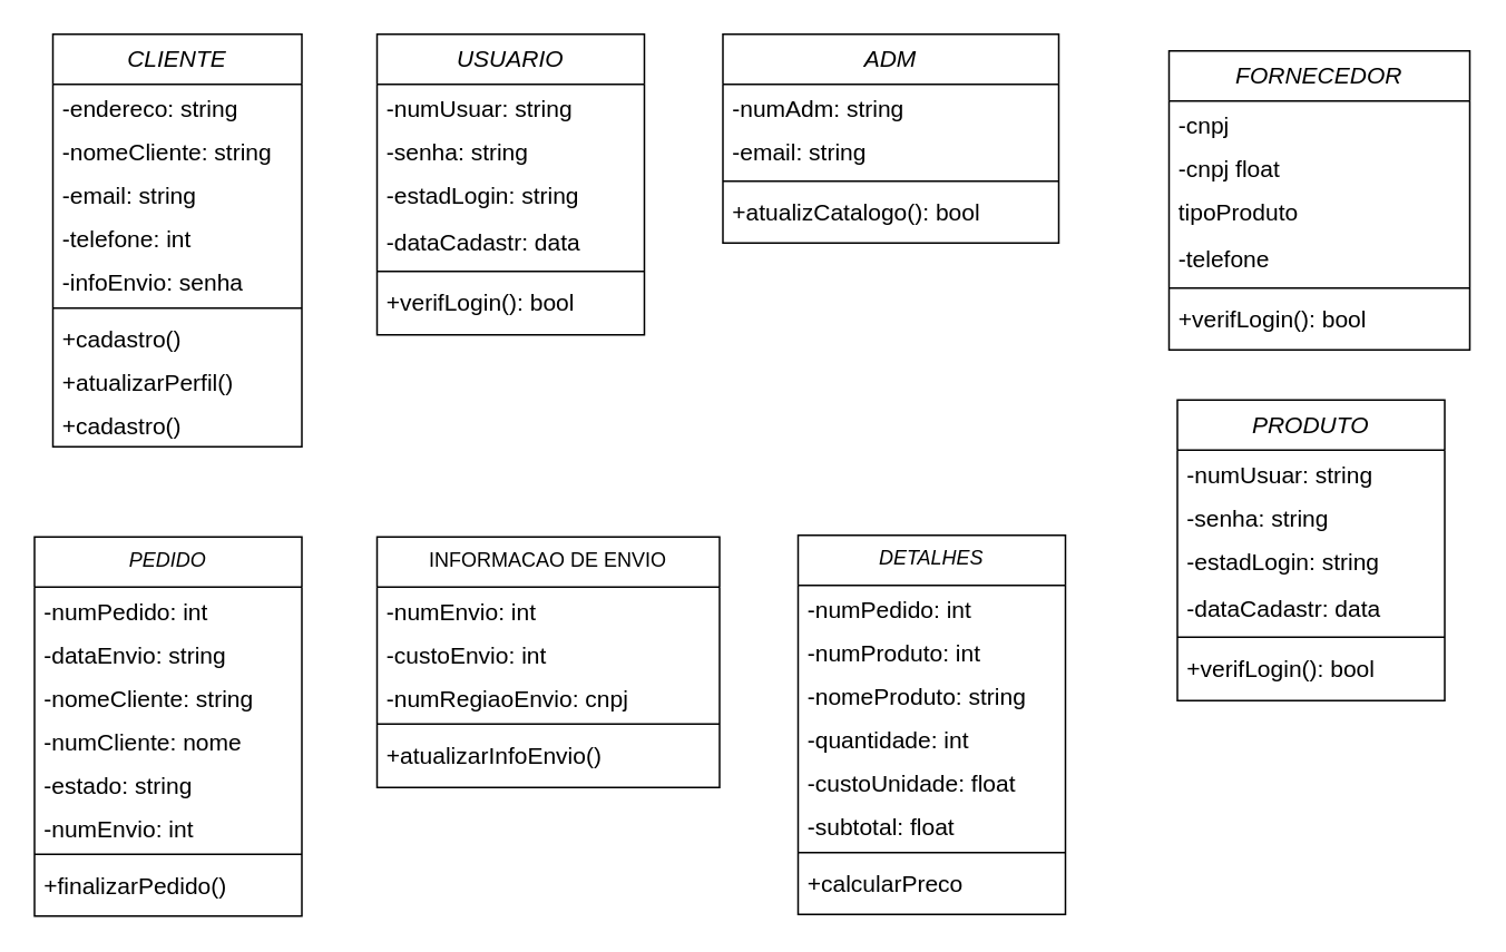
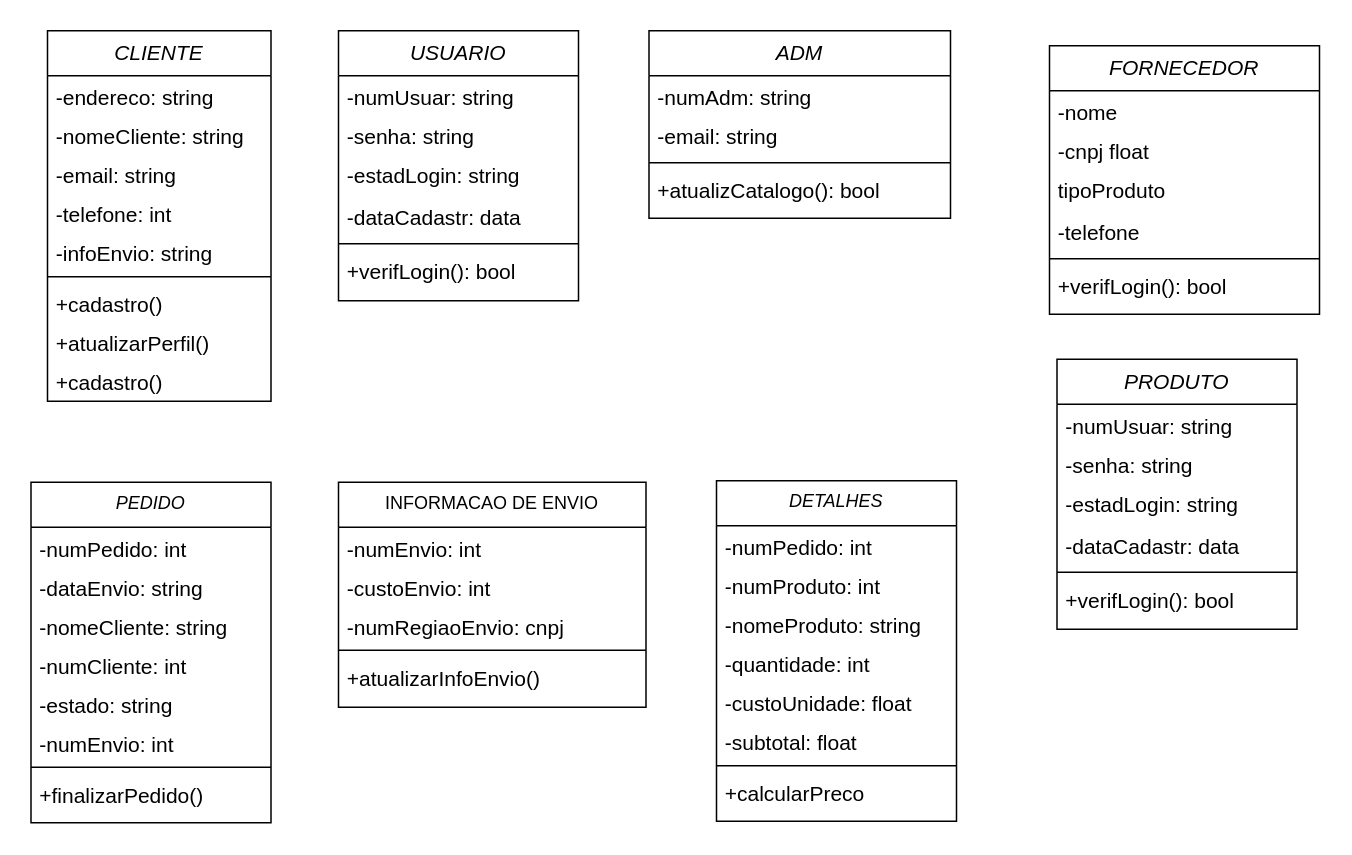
  <mxCell id="0" />
  <mxCell id="1" parent="0" />
  <mxCell id="2" value="CLIENTE&#10;" style="swimlane;fontStyle=2;align=center;verticalAlign=top;childLayout=stackLayout;horizontal=1;startSize=30;horizontalStack=0;resizeParent=1;resizeLast=0;collapsible=1;marginBottom=0;rounded=0;shadow=0;strokeWidth=1;fontSize=14;" parent="1" vertex="1"><mxGeometry x="31" y="20" width="149" height="247" as="geometry"><mxRectangle x="203" y="120" width="160" height="26" as="alternateBounds" /></mxGeometry></mxCell>
  <mxCell id="3" value="-endereco: string&#10;" style="text;align=left;verticalAlign=top;spacingLeft=4;spacingRight=4;overflow=hidden;rotatable=0;points=[[0,0.5],[1,0.5]];portConstraint=eastwest;shadow=0;glass=0;fontSize=14;" vertex="1" parent="2"><mxGeometry y="30" width="149" height="26" as="geometry" /></mxCell>
  <mxCell id="4" value="-nomeCliente: string" style="text;align=left;verticalAlign=top;spacingLeft=4;spacingRight=4;overflow=hidden;rotatable=0;points=[[0,0.5],[1,0.5]];portConstraint=eastwest;shadow=0;glass=0;fontSize=14;" parent="2" vertex="1"><mxGeometry y="56" width="149" height="26" as="geometry" /></mxCell>
  <mxCell id="5" value="-email: string" style="text;align=left;verticalAlign=top;spacingLeft=4;spacingRight=4;overflow=hidden;rotatable=0;points=[[0,0.5],[1,0.5]];portConstraint=eastwest;shadow=0;glass=0;fontSize=14;" vertex="1" parent="2"><mxGeometry y="82" width="149" height="26" as="geometry" /></mxCell>
  <mxCell id="6" value="-telefone: int&#10;" style="text;align=left;verticalAlign=top;spacingLeft=4;spacingRight=4;overflow=hidden;rotatable=0;points=[[0,0.5],[1,0.5]];portConstraint=eastwest;shadow=0;glass=0;fontSize=14;" vertex="1" parent="2"><mxGeometry y="108" width="149" height="26" as="geometry" /></mxCell>
- <mxCell id="7" value="-infoEnvio: senha" style="text;align=left;verticalAlign=top;spacingLeft=4;spacingRight=4;overflow=hidden;rotatable=0;points=[[0,0.5],[1,0.5]];portConstraint=eastwest;shadow=0;glass=0;fontSize=14;" vertex="1" parent="2"><mxGeometry y="134" width="149" height="26" as="geometry" /></mxCell>
+ <mxCell id="7" value="-infoEnvio: string" style="text;align=left;verticalAlign=top;spacingLeft=4;spacingRight=4;overflow=hidden;rotatable=0;points=[[0,0.5],[1,0.5]];portConstraint=eastwest;shadow=0;glass=0;fontSize=14;" vertex="1" parent="2"><mxGeometry y="134" width="149" height="26" as="geometry" /></mxCell>
  <mxCell id="8" value="" style="line;html=1;strokeWidth=1;align=left;verticalAlign=middle;spacingTop=-1;spacingLeft=3;spacingRight=3;rotatable=0;labelPosition=right;points=[];portConstraint=eastwest;fontSize=14;" parent="2" vertex="1"><mxGeometry y="160" width="149" height="8" as="geometry" /></mxCell>
  <mxCell id="9" value="+cadastro()" style="text;align=left;verticalAlign=top;spacingLeft=4;spacingRight=4;overflow=hidden;rotatable=0;points=[[0,0.5],[1,0.5]];portConstraint=eastwest;shadow=0;glass=0;fontSize=14;" vertex="1" parent="2"><mxGeometry y="168" width="149" height="26" as="geometry" /></mxCell>
  <mxCell id="10" value="+atualizarPerfil()" style="text;align=left;verticalAlign=top;spacingLeft=4;spacingRight=4;overflow=hidden;rotatable=0;points=[[0,0.5],[1,0.5]];portConstraint=eastwest;shadow=0;glass=0;fontSize=14;" vertex="1" parent="2"><mxGeometry y="194" width="149" height="26" as="geometry" /></mxCell>
  <mxCell id="11" value="+cadastro()" style="text;align=left;verticalAlign=top;spacingLeft=4;spacingRight=4;overflow=hidden;rotatable=0;points=[[0,0.5],[1,0.5]];portConstraint=eastwest;shadow=0;glass=0;fontSize=14;" vertex="1" parent="2"><mxGeometry y="220" width="149" height="26" as="geometry" /></mxCell>
  <mxCell id="12" value="USUARIO" style="swimlane;fontStyle=2;align=center;verticalAlign=top;childLayout=stackLayout;horizontal=1;startSize=30;horizontalStack=0;resizeParent=1;resizeLast=0;collapsible=1;marginBottom=0;rounded=0;shadow=0;strokeWidth=1;fontSize=14;" vertex="1" parent="1"><mxGeometry x="225" y="20" width="160" height="180" as="geometry"><mxRectangle x="203" y="120" width="160" height="26" as="alternateBounds" /></mxGeometry></mxCell>
  <mxCell id="13" value="-numUsuar: string" style="text;align=left;verticalAlign=top;spacingLeft=4;spacingRight=4;overflow=hidden;rotatable=0;points=[[0,0.5],[1,0.5]];portConstraint=eastwest;shadow=0;glass=0;fontSize=14;" vertex="1" parent="12"><mxGeometry y="30" width="160" height="26" as="geometry" /></mxCell>
  <mxCell id="14" value="-senha: string" style="text;align=left;verticalAlign=top;spacingLeft=4;spacingRight=4;overflow=hidden;rotatable=0;points=[[0,0.5],[1,0.5]];portConstraint=eastwest;shadow=0;glass=0;fontSize=14;" vertex="1" parent="12"><mxGeometry y="56" width="160" height="26" as="geometry" /></mxCell>
  <mxCell id="15" value="-estadLogin: string" style="text;align=left;verticalAlign=top;spacingLeft=4;spacingRight=4;overflow=hidden;rotatable=0;points=[[0,0.5],[1,0.5]];portConstraint=eastwest;shadow=0;glass=0;fontSize=14;" vertex="1" parent="12"><mxGeometry y="82" width="160" height="28" as="geometry" /></mxCell>
  <mxCell id="16" value="-dataCadastr: data" style="text;align=left;verticalAlign=top;spacingLeft=4;spacingRight=4;overflow=hidden;rotatable=0;points=[[0,0.5],[1,0.5]];portConstraint=eastwest;shadow=0;glass=0;fontSize=14;" vertex="1" parent="12"><mxGeometry y="110" width="160" height="28" as="geometry" /></mxCell>
  <mxCell id="17" value="" style="line;html=1;strokeWidth=1;align=left;verticalAlign=middle;spacingTop=-1;spacingLeft=3;spacingRight=3;rotatable=0;labelPosition=right;points=[];portConstraint=eastwest;fontSize=14;" vertex="1" parent="12"><mxGeometry y="138" width="160" height="8" as="geometry" /></mxCell>
  <mxCell id="18" value="+verifLogin(): bool" style="text;align=left;verticalAlign=top;spacingLeft=4;spacingRight=4;overflow=hidden;rotatable=0;points=[[0,0.5],[1,0.5]];portConstraint=eastwest;shadow=0;glass=0;fontSize=14;" vertex="1" parent="12"><mxGeometry y="146" width="160" height="26" as="geometry" /></mxCell>
  <mxCell id="19" value="ADM" style="swimlane;fontStyle=2;align=center;verticalAlign=top;childLayout=stackLayout;horizontal=1;startSize=30;horizontalStack=0;resizeParent=1;resizeLast=0;collapsible=1;marginBottom=0;rounded=0;shadow=0;strokeWidth=1;fontSize=14;" vertex="1" parent="1"><mxGeometry x="432" y="20" width="201" height="125" as="geometry"><mxRectangle x="203" y="120" width="160" height="26" as="alternateBounds" /></mxGeometry></mxCell>
  <mxCell id="20" value="-numAdm: string" style="text;align=left;verticalAlign=top;spacingLeft=4;spacingRight=4;overflow=hidden;rotatable=0;points=[[0,0.5],[1,0.5]];portConstraint=eastwest;shadow=0;glass=0;fontSize=14;" vertex="1" parent="19"><mxGeometry y="30" width="201" height="26" as="geometry" /></mxCell>
  <mxCell id="21" value="-email: string   " style="text;align=left;verticalAlign=top;spacingLeft=4;spacingRight=4;overflow=hidden;rotatable=0;points=[[0,0.5],[1,0.5]];portConstraint=eastwest;shadow=0;glass=0;fontSize=14;" vertex="1" parent="19"><mxGeometry y="56" width="201" height="28" as="geometry" /></mxCell>
  <mxCell id="22" value="" style="line;html=1;strokeWidth=1;align=left;verticalAlign=middle;spacingTop=-1;spacingLeft=3;spacingRight=3;rotatable=0;labelPosition=right;points=[];portConstraint=eastwest;fontSize=14;" vertex="1" parent="19"><mxGeometry y="84" width="201" height="8" as="geometry" /></mxCell>
  <mxCell id="23" value="+atualizCatalogo(): bool" style="text;align=left;verticalAlign=top;spacingLeft=4;spacingRight=4;overflow=hidden;rotatable=0;points=[[0,0.5],[1,0.5]];portConstraint=eastwest;shadow=0;glass=0;fontSize=14;" vertex="1" parent="19"><mxGeometry y="92" width="201" height="26" as="geometry" /></mxCell>
  <mxCell id="24" value="PEDIDO" style="swimlane;fontStyle=2;align=center;verticalAlign=top;childLayout=stackLayout;horizontal=1;startSize=30;horizontalStack=0;resizeParent=1;resizeLast=0;collapsible=1;marginBottom=0;rounded=0;shadow=0;strokeWidth=1;" vertex="1" parent="1"><mxGeometry x="20" y="321" width="160" height="227" as="geometry"><mxRectangle x="203" y="120" width="160" height="26" as="alternateBounds" /></mxGeometry></mxCell>
  <mxCell id="25" value="-numPedido: int" style="text;align=left;verticalAlign=top;spacingLeft=4;spacingRight=4;overflow=hidden;rotatable=0;points=[[0,0.5],[1,0.5]];portConstraint=eastwest;shadow=0;glass=0;fontSize=14;" vertex="1" parent="24"><mxGeometry y="30" width="160" height="26" as="geometry" /></mxCell>
  <mxCell id="26" value="-dataEnvio: string" style="text;align=left;verticalAlign=top;spacingLeft=4;spacingRight=4;overflow=hidden;rotatable=0;points=[[0,0.5],[1,0.5]];portConstraint=eastwest;shadow=0;glass=0;fontSize=14;" vertex="1" parent="24"><mxGeometry y="56" width="160" height="26" as="geometry" /></mxCell>
  <mxCell id="27" value="-nomeCliente: string" style="text;align=left;verticalAlign=top;spacingLeft=4;spacingRight=4;overflow=hidden;rotatable=0;points=[[0,0.5],[1,0.5]];portConstraint=eastwest;shadow=0;glass=0;fontSize=14;" vertex="1" parent="24"><mxGeometry y="82" width="160" height="26" as="geometry" /></mxCell>
- <mxCell id="28" value="-numCliente: nome" style="text;align=left;verticalAlign=top;spacingLeft=4;spacingRight=4;overflow=hidden;rotatable=0;points=[[0,0.5],[1,0.5]];portConstraint=eastwest;shadow=0;glass=0;fontSize=14;" vertex="1" parent="24"><mxGeometry y="108" width="160" height="26" as="geometry" /></mxCell>
+ <mxCell id="28" value="-numCliente: int" style="text;align=left;verticalAlign=top;spacingLeft=4;spacingRight=4;overflow=hidden;rotatable=0;points=[[0,0.5],[1,0.5]];portConstraint=eastwest;shadow=0;glass=0;fontSize=14;" vertex="1" parent="24"><mxGeometry y="108" width="160" height="26" as="geometry" /></mxCell>
  <mxCell id="29" value="-estado: string" style="text;align=left;verticalAlign=top;spacingLeft=4;spacingRight=4;overflow=hidden;rotatable=0;points=[[0,0.5],[1,0.5]];portConstraint=eastwest;shadow=0;glass=0;fontSize=14;" vertex="1" parent="24"><mxGeometry y="134" width="160" height="26" as="geometry" /></mxCell>
  <mxCell id="30" value="-numEnvio: int" style="text;align=left;verticalAlign=top;spacingLeft=4;spacingRight=4;overflow=hidden;rotatable=0;points=[[0,0.5],[1,0.5]];portConstraint=eastwest;shadow=0;glass=0;fontSize=14;" vertex="1" parent="24"><mxGeometry y="160" width="160" height="26" as="geometry" /></mxCell>
  <mxCell id="31" value="" style="line;html=1;strokeWidth=1;align=left;verticalAlign=middle;spacingTop=-1;spacingLeft=3;spacingRight=3;rotatable=0;labelPosition=right;points=[];portConstraint=eastwest;fontSize=14;" vertex="1" parent="24"><mxGeometry y="186" width="160" height="8" as="geometry" /></mxCell>
  <mxCell id="32" value="+finalizarPedido()" style="text;align=left;verticalAlign=top;spacingLeft=4;spacingRight=4;overflow=hidden;rotatable=0;points=[[0,0.5],[1,0.5]];portConstraint=eastwest;shadow=0;glass=0;fontSize=14;" vertex="1" parent="24"><mxGeometry y="194" width="160" height="26" as="geometry" /></mxCell>
  <mxCell id="33" value="FORNECEDOR" style="swimlane;fontStyle=2;align=center;verticalAlign=top;childLayout=stackLayout;horizontal=1;startSize=30;horizontalStack=0;resizeParent=1;resizeLast=0;collapsible=1;marginBottom=0;rounded=0;shadow=0;strokeWidth=1;fontSize=14;" vertex="1" parent="1"><mxGeometry x="699" y="30" width="180" height="179" as="geometry"><mxRectangle x="203" y="120" width="160" height="26" as="alternateBounds" /></mxGeometry></mxCell>
- <mxCell id="34" value="-cnpj" style="text;align=left;verticalAlign=top;spacingLeft=4;spacingRight=4;overflow=hidden;rotatable=0;points=[[0,0.5],[1,0.5]];portConstraint=eastwest;shadow=0;glass=0;fontSize=14;" vertex="1" parent="33"><mxGeometry y="30" width="180" height="26" as="geometry" /></mxCell>
+ <mxCell id="34" value="-nome" style="text;align=left;verticalAlign=top;spacingLeft=4;spacingRight=4;overflow=hidden;rotatable=0;points=[[0,0.5],[1,0.5]];portConstraint=eastwest;shadow=0;glass=0;fontSize=14;" vertex="1" parent="33"><mxGeometry y="30" width="180" height="26" as="geometry" /></mxCell>
  <mxCell id="35" value="-cnpj float" style="text;align=left;verticalAlign=top;spacingLeft=4;spacingRight=4;overflow=hidden;rotatable=0;points=[[0,0.5],[1,0.5]];portConstraint=eastwest;shadow=0;glass=0;fontSize=14;" vertex="1" parent="33"><mxGeometry y="56" width="180" height="26" as="geometry" /></mxCell>
  <mxCell id="36" value="tipoProduto" style="text;align=left;verticalAlign=top;spacingLeft=4;spacingRight=4;overflow=hidden;rotatable=0;points=[[0,0.5],[1,0.5]];portConstraint=eastwest;shadow=0;glass=0;fontSize=14;" vertex="1" parent="33"><mxGeometry y="82" width="180" height="28" as="geometry" /></mxCell>
  <mxCell id="37" value="-telefone" style="text;align=left;verticalAlign=top;spacingLeft=4;spacingRight=4;overflow=hidden;rotatable=0;points=[[0,0.5],[1,0.5]];portConstraint=eastwest;shadow=0;glass=0;fontSize=14;" vertex="1" parent="33"><mxGeometry y="110" width="180" height="28" as="geometry" /></mxCell>
  <mxCell id="38" value="" style="line;html=1;strokeWidth=1;align=left;verticalAlign=middle;spacingTop=-1;spacingLeft=3;spacingRight=3;rotatable=0;labelPosition=right;points=[];portConstraint=eastwest;fontSize=14;" vertex="1" parent="33"><mxGeometry y="138" width="180" height="8" as="geometry" /></mxCell>
  <mxCell id="39" value="+verifLogin(): bool" style="text;align=left;verticalAlign=top;spacingLeft=4;spacingRight=4;overflow=hidden;rotatable=0;points=[[0,0.5],[1,0.5]];portConstraint=eastwest;shadow=0;glass=0;fontSize=14;" vertex="1" parent="33"><mxGeometry y="146" width="180" height="26" as="geometry" /></mxCell>
  <mxCell id="40" value="INFORMACAO DE ENVIO" style="swimlane;fontStyle=0;align=center;verticalAlign=top;childLayout=stackLayout;horizontal=1;startSize=30;horizontalStack=0;resizeParent=1;resizeLast=0;collapsible=1;marginBottom=0;rounded=0;shadow=0;strokeWidth=1;" vertex="1" parent="1"><mxGeometry x="225" y="321" width="205" height="150" as="geometry"><mxRectangle x="203" y="120" width="160" height="26" as="alternateBounds" /></mxGeometry></mxCell>
  <mxCell id="41" value="-numEnvio: int" style="text;align=left;verticalAlign=top;spacingLeft=4;spacingRight=4;overflow=hidden;rotatable=0;points=[[0,0.5],[1,0.5]];portConstraint=eastwest;shadow=0;glass=0;fontSize=14;" vertex="1" parent="40"><mxGeometry y="30" width="205" height="26" as="geometry" /></mxCell>
  <mxCell id="42" value="-custoEnvio: int" style="text;align=left;verticalAlign=top;spacingLeft=4;spacingRight=4;overflow=hidden;rotatable=0;points=[[0,0.5],[1,0.5]];portConstraint=eastwest;shadow=0;glass=0;fontSize=14;" vertex="1" parent="40"><mxGeometry y="56" width="205" height="26" as="geometry" /></mxCell>
  <mxCell id="43" value="-numRegiaoEnvio: cnpj" style="text;align=left;verticalAlign=top;spacingLeft=4;spacingRight=4;overflow=hidden;rotatable=0;points=[[0,0.5],[1,0.5]];portConstraint=eastwest;shadow=0;glass=0;fontSize=14;" vertex="1" parent="40"><mxGeometry y="82" width="205" height="26" as="geometry" /></mxCell>
  <mxCell id="44" value="" style="line;html=1;strokeWidth=1;align=left;verticalAlign=middle;spacingTop=-1;spacingLeft=3;spacingRight=3;rotatable=0;labelPosition=right;points=[];portConstraint=eastwest;fontSize=14;" vertex="1" parent="40"><mxGeometry y="108" width="205" height="8" as="geometry" /></mxCell>
  <mxCell id="45" value="+atualizarInfoEnvio()" style="text;align=left;verticalAlign=top;spacingLeft=4;spacingRight=4;overflow=hidden;rotatable=0;points=[[0,0.5],[1,0.5]];portConstraint=eastwest;shadow=0;glass=0;fontSize=14;" vertex="1" parent="40"><mxGeometry y="116" width="205" height="26" as="geometry" /></mxCell>
  <mxCell id="46" value="DETALHES" style="swimlane;fontStyle=2;align=center;verticalAlign=top;childLayout=stackLayout;horizontal=1;startSize=30;horizontalStack=0;resizeParent=1;resizeLast=0;collapsible=1;marginBottom=0;rounded=0;shadow=0;strokeWidth=1;" vertex="1" parent="1"><mxGeometry x="477" y="320" width="160" height="227" as="geometry"><mxRectangle x="203" y="120" width="160" height="26" as="alternateBounds" /></mxGeometry></mxCell>
  <mxCell id="47" value="-numPedido: int" style="text;align=left;verticalAlign=top;spacingLeft=4;spacingRight=4;overflow=hidden;rotatable=0;points=[[0,0.5],[1,0.5]];portConstraint=eastwest;shadow=0;glass=0;fontSize=14;" vertex="1" parent="46"><mxGeometry y="30" width="160" height="26" as="geometry" /></mxCell>
  <mxCell id="48" value="-numProduto: int" style="text;align=left;verticalAlign=top;spacingLeft=4;spacingRight=4;overflow=hidden;rotatable=0;points=[[0,0.5],[1,0.5]];portConstraint=eastwest;shadow=0;glass=0;fontSize=14;" vertex="1" parent="46"><mxGeometry y="56" width="160" height="26" as="geometry" /></mxCell>
  <mxCell id="49" value="-nomeProduto: string" style="text;align=left;verticalAlign=top;spacingLeft=4;spacingRight=4;overflow=hidden;rotatable=0;points=[[0,0.5],[1,0.5]];portConstraint=eastwest;shadow=0;glass=0;fontSize=14;" vertex="1" parent="46"><mxGeometry y="82" width="160" height="26" as="geometry" /></mxCell>
  <mxCell id="50" value="-quantidade: int" style="text;align=left;verticalAlign=top;spacingLeft=4;spacingRight=4;overflow=hidden;rotatable=0;points=[[0,0.5],[1,0.5]];portConstraint=eastwest;shadow=0;glass=0;fontSize=14;" vertex="1" parent="46"><mxGeometry y="108" width="160" height="26" as="geometry" /></mxCell>
  <mxCell id="51" value="-custoUnidade: float" style="text;align=left;verticalAlign=top;spacingLeft=4;spacingRight=4;overflow=hidden;rotatable=0;points=[[0,0.5],[1,0.5]];portConstraint=eastwest;shadow=0;glass=0;fontSize=14;" vertex="1" parent="46"><mxGeometry y="134" width="160" height="26" as="geometry" /></mxCell>
  <mxCell id="52" value="-subtotal: float" style="text;align=left;verticalAlign=top;spacingLeft=4;spacingRight=4;overflow=hidden;rotatable=0;points=[[0,0.5],[1,0.5]];portConstraint=eastwest;shadow=0;glass=0;fontSize=14;" vertex="1" parent="46"><mxGeometry y="160" width="160" height="26" as="geometry" /></mxCell>
  <mxCell id="53" value="" style="line;html=1;strokeWidth=1;align=left;verticalAlign=middle;spacingTop=-1;spacingLeft=3;spacingRight=3;rotatable=0;labelPosition=right;points=[];portConstraint=eastwest;fontSize=14;" vertex="1" parent="46"><mxGeometry y="186" width="160" height="8" as="geometry" /></mxCell>
  <mxCell id="54" value="+calcularPreco" style="text;align=left;verticalAlign=top;spacingLeft=4;spacingRight=4;overflow=hidden;rotatable=0;points=[[0,0.5],[1,0.5]];portConstraint=eastwest;shadow=0;glass=0;fontSize=14;" vertex="1" parent="46"><mxGeometry y="194" width="160" height="26" as="geometry" /></mxCell>
  <mxCell id="55" value="PRODUTO" style="swimlane;fontStyle=2;align=center;verticalAlign=top;childLayout=stackLayout;horizontal=1;startSize=30;horizontalStack=0;resizeParent=1;resizeLast=0;collapsible=1;marginBottom=0;rounded=0;shadow=0;strokeWidth=1;fontSize=14;" vertex="1" parent="1"><mxGeometry x="704" y="239" width="160" height="180" as="geometry"><mxRectangle x="203" y="120" width="160" height="26" as="alternateBounds" /></mxGeometry></mxCell>
  <mxCell id="56" value="-numUsuar: string" style="text;align=left;verticalAlign=top;spacingLeft=4;spacingRight=4;overflow=hidden;rotatable=0;points=[[0,0.5],[1,0.5]];portConstraint=eastwest;shadow=0;glass=0;fontSize=14;" vertex="1" parent="55"><mxGeometry y="30" width="160" height="26" as="geometry" /></mxCell>
  <mxCell id="57" value="-senha: string" style="text;align=left;verticalAlign=top;spacingLeft=4;spacingRight=4;overflow=hidden;rotatable=0;points=[[0,0.5],[1,0.5]];portConstraint=eastwest;shadow=0;glass=0;fontSize=14;" vertex="1" parent="55"><mxGeometry y="56" width="160" height="26" as="geometry" /></mxCell>
  <mxCell id="58" value="-estadLogin: string" style="text;align=left;verticalAlign=top;spacingLeft=4;spacingRight=4;overflow=hidden;rotatable=0;points=[[0,0.5],[1,0.5]];portConstraint=eastwest;shadow=0;glass=0;fontSize=14;" vertex="1" parent="55"><mxGeometry y="82" width="160" height="28" as="geometry" /></mxCell>
  <mxCell id="59" value="-dataCadastr: data" style="text;align=left;verticalAlign=top;spacingLeft=4;spacingRight=4;overflow=hidden;rotatable=0;points=[[0,0.5],[1,0.5]];portConstraint=eastwest;shadow=0;glass=0;fontSize=14;" vertex="1" parent="55"><mxGeometry y="110" width="160" height="28" as="geometry" /></mxCell>
  <mxCell id="60" value="" style="line;html=1;strokeWidth=1;align=left;verticalAlign=middle;spacingTop=-1;spacingLeft=3;spacingRight=3;rotatable=0;labelPosition=right;points=[];portConstraint=eastwest;fontSize=14;" vertex="1" parent="55"><mxGeometry y="138" width="160" height="8" as="geometry" /></mxCell>
  <mxCell id="61" value="+verifLogin(): bool" style="text;align=left;verticalAlign=top;spacingLeft=4;spacingRight=4;overflow=hidden;rotatable=0;points=[[0,0.5],[1,0.5]];portConstraint=eastwest;shadow=0;glass=0;fontSize=14;" vertex="1" parent="55"><mxGeometry y="146" width="160" height="26" as="geometry" /></mxCell>
